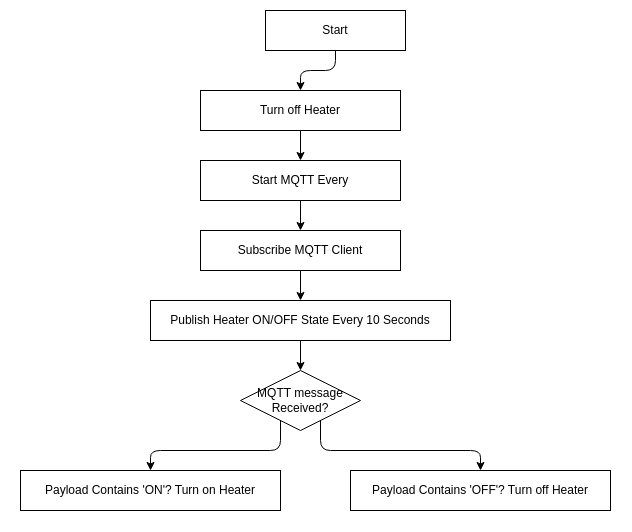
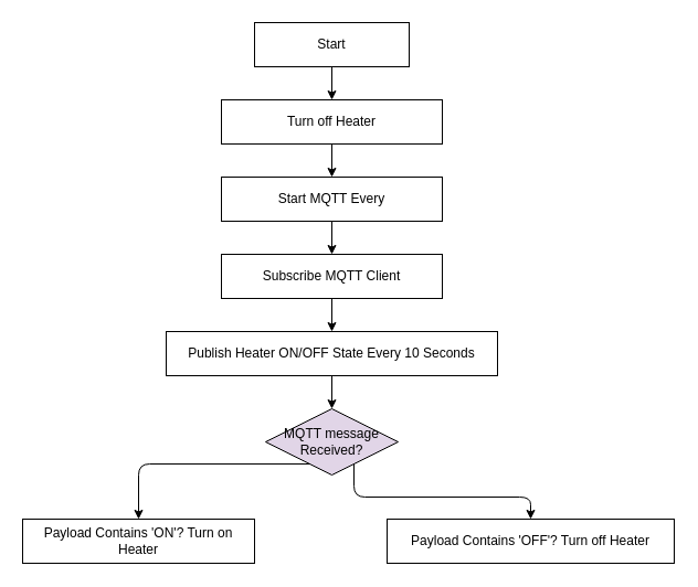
  <mxCell id="0" />
  <mxCell id="1" parent="0" />
- <mxCell id="2" value="Start" style="rounded=0;whiteSpace=wrap;html=1;" parent="1" vertex="1"><mxGeometry x="265" y="10" width="140" height="40" as="geometry" /></mxCell>
+ <mxCell id="2" value="Start" style="rounded=0;whiteSpace=wrap;html=1;" parent="1" vertex="1"><mxGeometry x="230" y="20" width="140" height="40" as="geometry" /></mxCell>
  <mxCell id="3" value="Turn off Heater" style="rounded=0;whiteSpace=wrap;html=1;" parent="1" vertex="1"><mxGeometry x="200" y="90" width="200" height="40" as="geometry" /></mxCell>
  <mxCell id="4" style="edgeStyle=orthogonalEdgeStyle;rounded=1;exitX=0.5;exitY=1;entryX=0.5;entryY=0;" parent="1" source="2" target="3" edge="1"><mxGeometry relative="1" as="geometry" /></mxCell>
  <mxCell id="5" value="Start MQTT Every" style="rounded=0;whiteSpace=wrap;html=1;" parent="1" vertex="1"><mxGeometry x="200" y="160" width="200" height="40" as="geometry" /></mxCell>
  <mxCell id="6" style="edgeStyle=orthogonalEdgeStyle;rounded=1;exitX=0.5;exitY=1;entryX=0.5;entryY=0;" parent="1" source="3" target="5" edge="1"><mxGeometry relative="1" as="geometry" /></mxCell>
  <mxCell id="7" value="Subscribe MQTT Client" style="rounded=0;whiteSpace=wrap;html=1;" parent="1" vertex="1"><mxGeometry x="200" y="230" width="200" height="40" as="geometry" /></mxCell>
  <mxCell id="8" style="edgeStyle=orthogonalEdgeStyle;rounded=1;exitX=0.5;exitY=1;entryX=0.5;entryY=0;" parent="1" source="5" target="7" edge="1"><mxGeometry relative="1" as="geometry" /></mxCell>
  <mxCell id="9" value="Publish Heater ON/OFF State Every 10 Seconds" style="rounded=0;whiteSpace=wrap;html=1;" parent="1" vertex="1"><mxGeometry x="150" y="300" width="300" height="40" as="geometry" /></mxCell>
  <mxCell id="10" style="edgeStyle=orthogonalEdgeStyle;rounded=1;exitX=0.5;exitY=1;entryX=0.5;entryY=0;" parent="1" source="7" target="9" edge="1"><mxGeometry relative="1" as="geometry" /></mxCell>
- <mxCell id="11" value="MQTT message Received?" style="rhombus;whiteSpace=wrap;html=1;" parent="1" vertex="1"><mxGeometry x="240" y="370" width="120" height="60" as="geometry" /></mxCell>
+ <mxCell id="11" value="MQTT message Received?" style="rhombus;whiteSpace=wrap;html=1;fillColor=#e1d5e7;" parent="1" vertex="1"><mxGeometry x="240" y="370" width="120" height="60" as="geometry" /></mxCell>
  <mxCell id="12" style="edgeStyle=orthogonalEdgeStyle;rounded=1;exitX=0.5;exitY=1;entryX=0.5;entryY=0;" parent="1" source="9" target="11" edge="1"><mxGeometry relative="1" as="geometry" /></mxCell>
- <mxCell id="13" value="Payload Contains 'ON'? Turn on Heater" style="rounded=0;whiteSpace=wrap;html=1;" parent="1" vertex="1"><mxGeometry x="20" y="470" width="260" height="40" as="geometry" /></mxCell>
+ <mxCell id="13" value="Payload Contains 'ON'? Turn on Heater" style="rounded=0;whiteSpace=wrap;html=1;" parent="1" vertex="1"><mxGeometry x="20" y="470" width="210" height="40" as="geometry" /></mxCell>
  <mxCell id="14" style="edgeStyle=orthogonalEdgeStyle;rounded=1;exitX=0.25;exitY=1;entryX=0.5;entryY=0;" parent="1" source="11" target="13" edge="1"><mxGeometry relative="1" as="geometry" /></mxCell>
  <mxCell id="15" value="Payload Contains 'OFF'? Turn off Heater" style="rounded=0;whiteSpace=wrap;html=1;" parent="1" vertex="1"><mxGeometry x="350" y="470" width="260" height="40" as="geometry" /></mxCell>
  <mxCell id="16" style="edgeStyle=orthogonalEdgeStyle;rounded=1;exitX=0.75;exitY=1;entryX=0.5;entryY=0;" parent="1" source="11" target="15" edge="1"><mxGeometry relative="1" as="geometry" /></mxCell>
